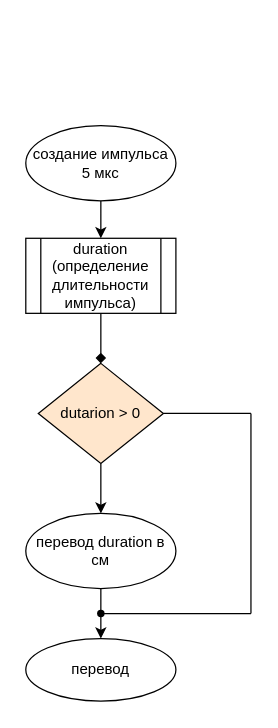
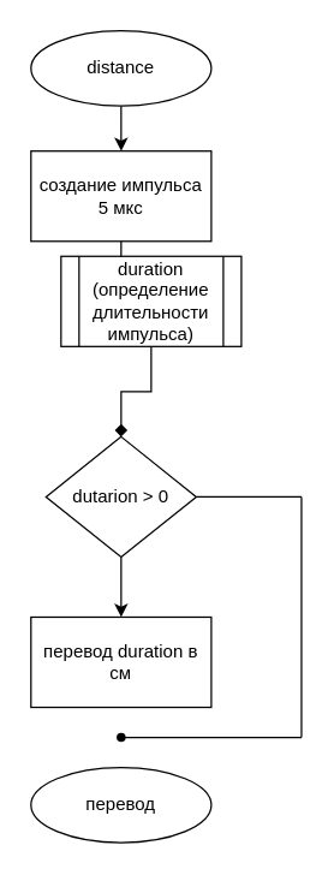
  <mxCell id="0" />
  <mxCell id="1" parent="0" />
+ <mxCell id="2" style="edgeStyle=orthogonalEdgeStyle;rounded=0;orthogonalLoop=1;jettySize=auto;html=1;exitX=0.5;exitY=1;exitDx=0;exitDy=0;" edge="1" parent="1" source="3" target="5"><mxGeometry relative="1" as="geometry" /></mxCell>
+ <mxCell id="3" value="distance" style="ellipse;whiteSpace=wrap;html=1;" vertex="1" parent="1"><mxGeometry x="20" y="20" width="120" height="50" as="geometry" /></mxCell>
  <mxCell id="4" style="edgeStyle=orthogonalEdgeStyle;rounded=0;orthogonalLoop=1;jettySize=auto;html=1;" edge="1" parent="1" source="5" target="7"><mxGeometry relative="1" as="geometry" /></mxCell>
- <mxCell id="5" value="создание импульса 5 мкс" style="ellipse;whiteSpace=wrap;html=1;" vertex="1" parent="1"><mxGeometry x="20" y="100" width="120" height="60" as="geometry" /></mxCell>
+ <mxCell id="5" value="создание импульса 5 мкс" style="rounded=0;whiteSpace=wrap;html=1;" vertex="1" parent="1"><mxGeometry x="20" y="100" width="120" height="60" as="geometry" /></mxCell>
  <mxCell id="6" style="edgeStyle=orthogonalEdgeStyle;rounded=0;orthogonalLoop=1;jettySize=auto;html=1;exitX=0.5;exitY=1;exitDx=0;exitDy=0;entryX=0.5;entryY=0;entryDx=0;entryDy=0;endArrow=diamond;" edge="1" parent="1" source="7" target="9"><mxGeometry relative="1" as="geometry" /></mxCell>
- <mxCell id="7" value="duration&lt;div&gt;(определение длительности импульса)&lt;/div&gt;" style="shape=process;whiteSpace=wrap;html=1;backgroundOutline=1;" vertex="1" parent="1"><mxGeometry x="20" y="190" width="120" height="60" as="geometry" /></mxCell>
+ <mxCell id="7" value="duration&lt;div&gt;(определение длительности импульса)&lt;/div&gt;" style="shape=process;whiteSpace=wrap;html=1;backgroundOutline=1;" vertex="1" parent="1"><mxGeometry x="40" y="170" width="120" height="60" as="geometry" /></mxCell>
  <mxCell id="8" style="edgeStyle=orthogonalEdgeStyle;rounded=0;orthogonalLoop=1;jettySize=auto;html=1;exitX=0.5;exitY=1;exitDx=0;exitDy=0;" edge="1" parent="1" source="9" target="11"><mxGeometry relative="1" as="geometry" /></mxCell>
- <mxCell id="9" value="dutarion &amp;gt; 0" style="rhombus;whiteSpace=wrap;html=1;fillColor=#ffe6cc;" vertex="1" parent="1"><mxGeometry x="30" y="290" width="100" height="80" as="geometry" /></mxCell>
- <mxCell id="10" style="edgeStyle=orthogonalEdgeStyle;rounded=0;orthogonalLoop=1;jettySize=auto;html=1;exitX=0.5;exitY=1;exitDx=0;exitDy=0;" edge="1" parent="1" source="11" target="12"><mxGeometry relative="1" as="geometry" /></mxCell>
- <mxCell id="11" value="перевод duration в см" style="ellipse;whiteSpace=wrap;html=1;" vertex="1" parent="1"><mxGeometry x="20" y="410" width="120" height="60" as="geometry" /></mxCell>
+ <mxCell id="9" value="dutarion &amp;gt; 0" style="rhombus;whiteSpace=wrap;html=1;" vertex="1" parent="1"><mxGeometry x="30" y="290" width="100" height="80" as="geometry" /></mxCell>
+ <mxCell id="11" value="перевод duration в см" style="rounded=0;whiteSpace=wrap;html=1;" vertex="1" parent="1"><mxGeometry x="20" y="410" width="120" height="60" as="geometry" /></mxCell>
  <mxCell id="12" value="перевод" style="ellipse;whiteSpace=wrap;html=1;" vertex="1" parent="1"><mxGeometry x="20" y="510" width="120" height="50" as="geometry" /></mxCell>
  <mxCell id="13" value="" style="endArrow=none;html=1;rounded=0;" edge="1" parent="1"><mxGeometry width="50" height="50" relative="1" as="geometry"><mxPoint x="130" y="330" as="sourcePoint" /><mxPoint x="200" y="330" as="targetPoint" /></mxGeometry></mxCell>
  <mxCell id="14" value="" style="endArrow=none;html=1;rounded=0;" edge="1" parent="1"><mxGeometry width="50" height="50" relative="1" as="geometry"><mxPoint x="200" y="490" as="sourcePoint" /><mxPoint x="200" y="330" as="targetPoint" /></mxGeometry></mxCell>
  <mxCell id="15" value="" style="endArrow=none;html=1;rounded=0;" edge="1" parent="1" source="16"><mxGeometry width="50" height="50" relative="1" as="geometry"><mxPoint x="80" y="490" as="sourcePoint" /><mxPoint x="200" y="490" as="targetPoint" /></mxGeometry></mxCell>
  <mxCell id="16" value="" style="shape=waypoint;sketch=0;fillStyle=solid;size=6;pointerEvents=1;points=[];fillColor=none;resizable=0;rotatable=0;perimeter=centerPerimeter;snapToPoint=1;" vertex="1" parent="1"><mxGeometry x="70" y="480" width="20" height="20" as="geometry" /></mxCell>
